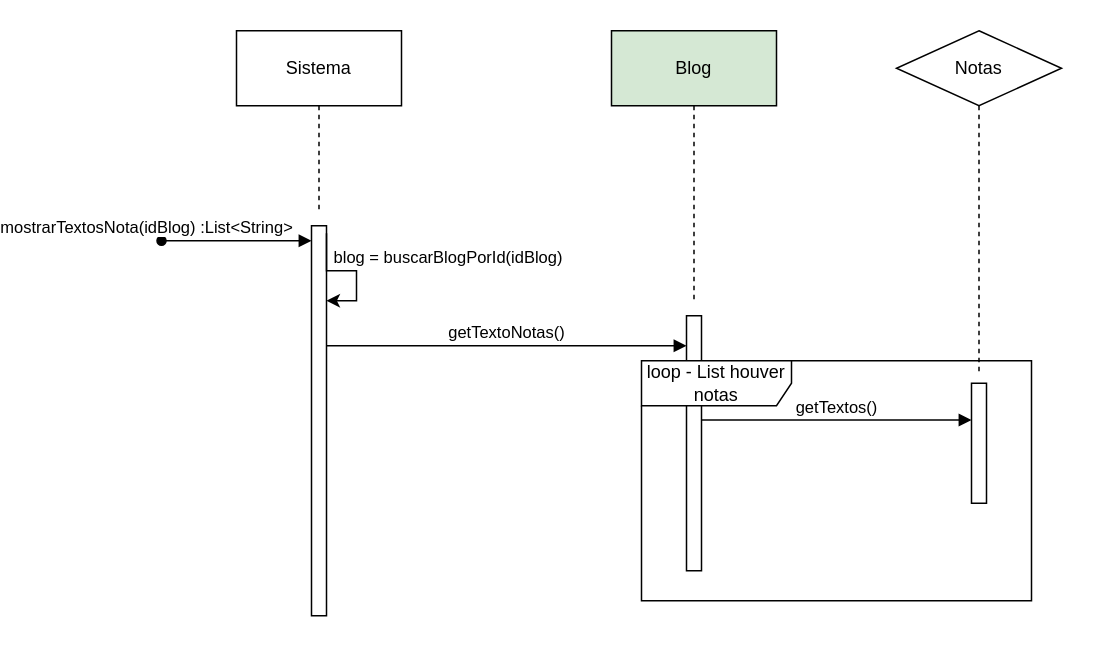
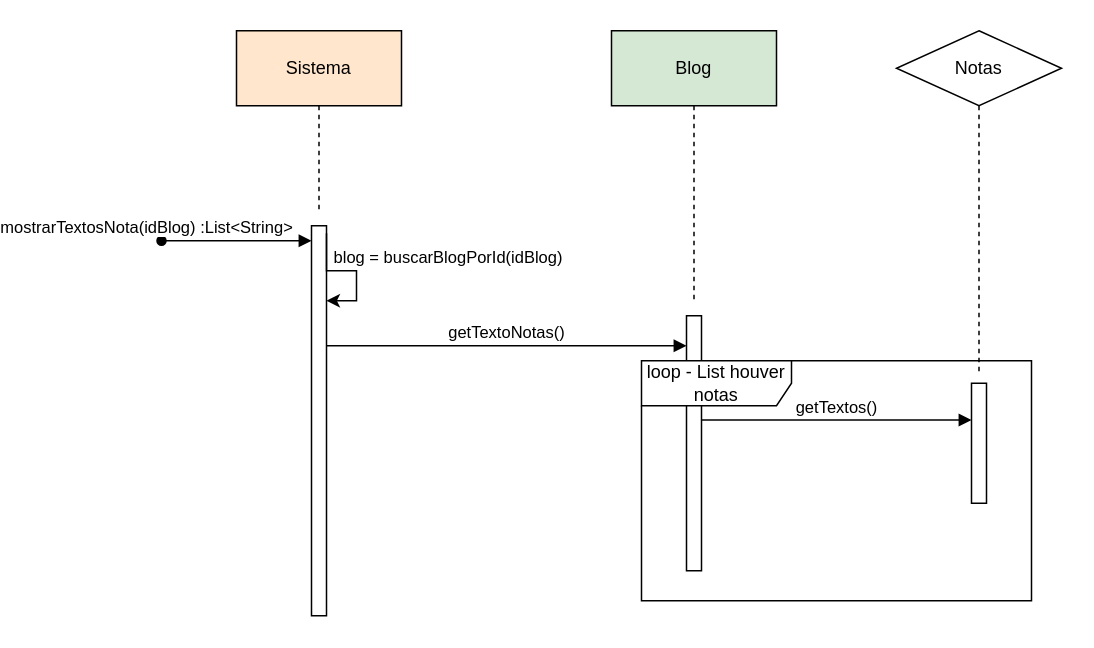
  <mxCell id="0" />
  <mxCell id="1" parent="0" />
  <mxCell id="2" style="edgeStyle=orthogonalEdgeStyle;rounded=0;orthogonalLoop=1;jettySize=auto;html=1;endArrow=none;endFill=0;dashed=1;" edge="1" parent="1" source="3"><mxGeometry relative="1" as="geometry"><mxPoint x="125" y="140" as="targetPoint" /></mxGeometry></mxCell>
- <mxCell id="3" value="Sistema" style="html=1;whiteSpace=wrap;" vertex="1" parent="1"><mxGeometry x="70" y="20" width="110" height="50" as="geometry" /></mxCell>
+ <mxCell id="3" value="Sistema" style="html=1;whiteSpace=wrap;fillColor=#ffe6cc;" vertex="1" parent="1"><mxGeometry x="70" y="20" width="110" height="50" as="geometry" /></mxCell>
  <mxCell id="4" style="edgeStyle=orthogonalEdgeStyle;rounded=0;orthogonalLoop=1;jettySize=auto;html=1;exitX=0.5;exitY=1;exitDx=0;exitDy=0;endArrow=none;endFill=0;dashed=1;" edge="1" parent="1" source="5"><mxGeometry relative="1" as="geometry"><mxPoint x="375" y="200" as="targetPoint" /></mxGeometry></mxCell>
  <mxCell id="5" value="Blog" style="html=1;whiteSpace=wrap;fillColor=#d5e8d4;" vertex="1" parent="1"><mxGeometry x="320" y="20" width="110" height="50" as="geometry" /></mxCell>
  <mxCell id="6" style="edgeStyle=orthogonalEdgeStyle;rounded=0;orthogonalLoop=1;jettySize=auto;html=1;endArrow=none;endFill=0;dashed=1;" edge="1" parent="1" source="7"><mxGeometry relative="1" as="geometry"><mxPoint x="565" y="250" as="targetPoint" /></mxGeometry></mxCell>
  <mxCell id="7" value="Notas" style="rhombus;html=1;whiteSpace=wrap;" vertex="1" parent="1"><mxGeometry x="510" y="20" width="110" height="50" as="geometry" /></mxCell>
  <mxCell id="8" value="" style="html=1;points=[[0,0,0,0,5],[0,1,0,0,-5],[1,0,0,0,5],[1,1,0,0,-5]];perimeter=orthogonalPerimeter;outlineConnect=0;targetShapes=umlLifeline;portConstraint=eastwest;newEdgeStyle={&quot;curved&quot;:0,&quot;rounded&quot;:0};" vertex="1" parent="1"><mxGeometry x="120" y="150" width="10" height="260" as="geometry" /></mxCell>
  <mxCell id="9" value="mostrarTextosNota(idBlog) :List&amp;lt;String&amp;gt;" style="html=1;verticalAlign=bottom;endArrow=block;curved=0;rounded=0;startArrow=oval;startFill=1;" edge="1" parent="1"><mxGeometry x="-1" y="-10" width="80" relative="1" as="geometry"><mxPoint x="20" y="160" as="sourcePoint" /><mxPoint x="120" y="160" as="targetPoint" /><mxPoint x="-10" y="-10" as="offset" /></mxGeometry></mxCell>
  <mxCell id="10" style="edgeStyle=orthogonalEdgeStyle;rounded=0;orthogonalLoop=1;jettySize=auto;html=1;curved=0;exitX=1;exitY=0;exitDx=0;exitDy=5;exitPerimeter=0;" edge="1" parent="1" source="8" target="8"><mxGeometry relative="1" as="geometry"><Array as="points"><mxPoint x="130" y="180" /><mxPoint x="150" y="180" /><mxPoint x="150" y="200" /></Array></mxGeometry></mxCell>
  <mxCell id="11" value="blog = buscarBlogPorId(idBlog)" style="edgeLabel;html=1;align=center;verticalAlign=middle;resizable=0;points=[];" vertex="1" connectable="0" parent="10"><mxGeometry x="0.059" y="4" relative="1" as="geometry"><mxPoint x="56" y="-10" as="offset" /></mxGeometry></mxCell>
  <mxCell id="12" value="" style="html=1;points=[[0,0,0,0,5],[0,1,0,0,-5],[1,0,0,0,5],[1,1,0,0,-5]];perimeter=orthogonalPerimeter;outlineConnect=0;targetShapes=umlLifeline;portConstraint=eastwest;newEdgeStyle={&quot;curved&quot;:0,&quot;rounded&quot;:0};" vertex="1" parent="1"><mxGeometry x="370" y="210" width="10" height="170" as="geometry" /></mxCell>
  <mxCell id="13" value="getTextoNotas()" style="html=1;verticalAlign=bottom;endArrow=block;curved=0;rounded=0;" edge="1" parent="1" target="12"><mxGeometry width="80" relative="1" as="geometry"><mxPoint x="130" y="230" as="sourcePoint" /><mxPoint x="210" y="230" as="targetPoint" /></mxGeometry></mxCell>
  <mxCell id="14" value="" style="html=1;points=[[0,0,0,0,5],[0,1,0,0,-5],[1,0,0,0,5],[1,1,0,0,-5]];perimeter=orthogonalPerimeter;outlineConnect=0;targetShapes=umlLifeline;portConstraint=eastwest;newEdgeStyle={&quot;curved&quot;:0,&quot;rounded&quot;:0};" vertex="1" parent="1"><mxGeometry x="560" y="255" width="10" height="80" as="geometry" /></mxCell>
  <mxCell id="15" value="getTextos()" style="html=1;verticalAlign=bottom;endArrow=block;curved=0;rounded=0;" edge="1" parent="1" target="14"><mxGeometry width="80" relative="1" as="geometry"><mxPoint x="380" y="279.5" as="sourcePoint" /><mxPoint x="460" y="279.5" as="targetPoint" /></mxGeometry></mxCell>
  <mxCell id="16" value="loop - List houver notas" style="shape=umlFrame;whiteSpace=wrap;html=1;pointerEvents=0;width=100;height=30;" vertex="1" parent="1"><mxGeometry x="340" y="240" width="260" height="160" as="geometry" /></mxCell>
